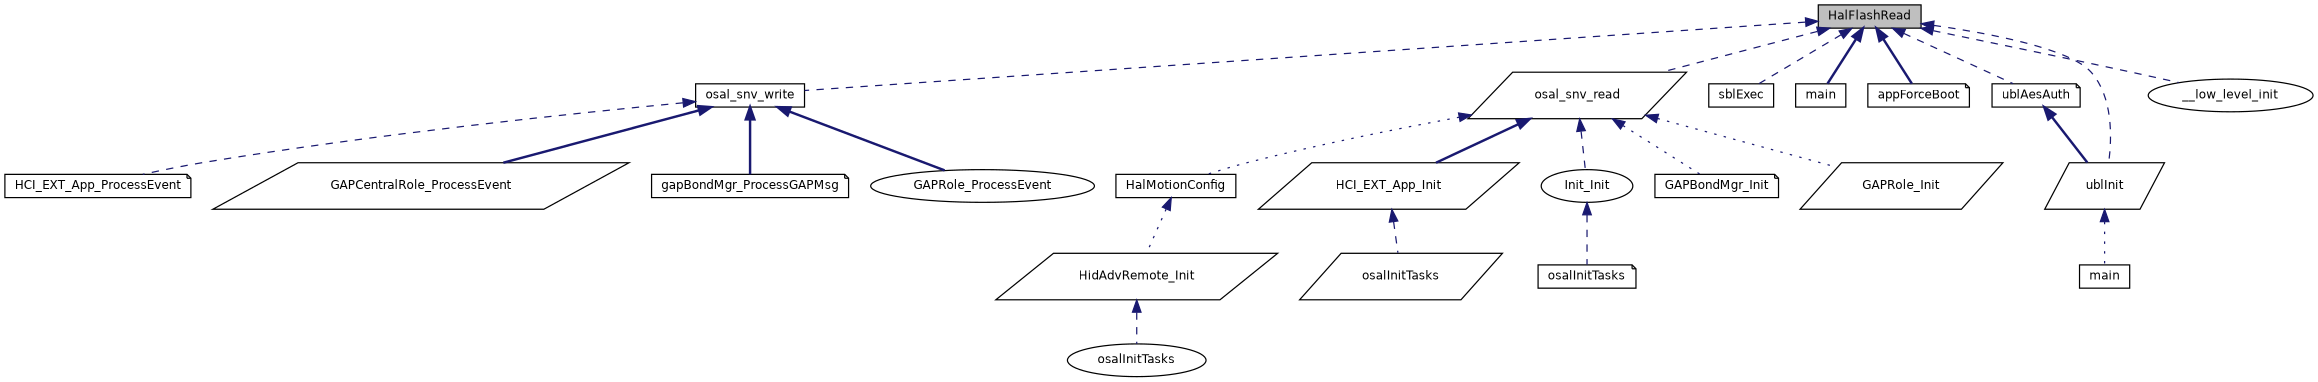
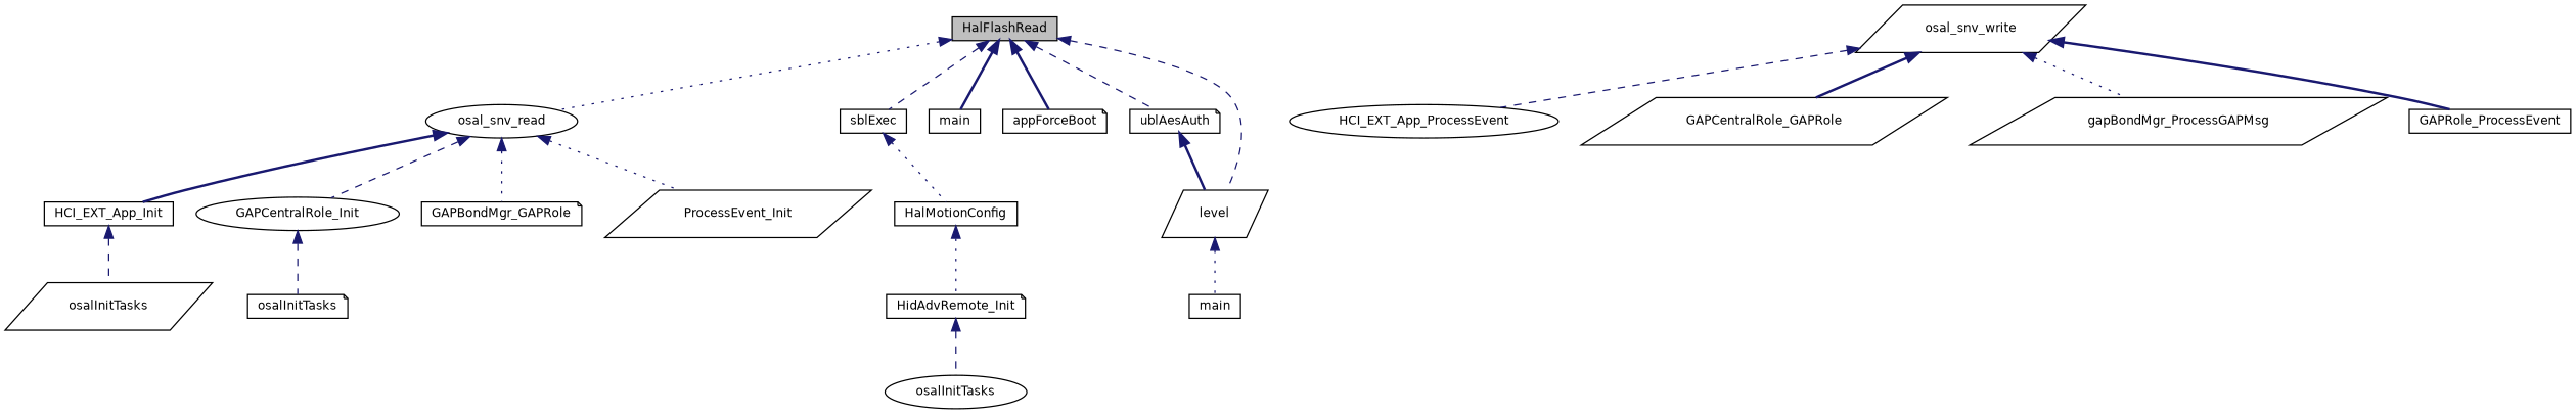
  digraph {
    rankdir=TB
    node [color=black fillcolor=white fontname=Helvetica fontsize=10 shape=box style=filled]
    edge [color=midnightblue dir=back fontname=Helvetica fontsize=10 labelfontname=Helvetica labelfontsize=10 style=dashed]
    n1 [fillcolor=grey75 fontcolor=black height=0.2 label=HalFlashRead width=0.4]
-   n2 [height=0.2 label=osal_snv_write width=0.4]
-   n3 [height=0.2 label=osal_snv_read shape=parallelogram width=0.4]
+   n2 [height=0.2 label=osal_snv_write shape=parallelogram width=0.4]
+   n3 [height=0.2 label=osal_snv_read shape=ellipse width=0.4]
    n4 [height=0.2 label=sblExec width=0.4]
    n5 [height=0.2 label=main width=0.4]
    n6 [height=0.2 label=appForceBoot shape=note width=0.4]
    n7 [height=0.2 label=ublAesAuth shape=note width=0.4]
-   n8 [height=0.2 label=ublInit shape=parallelogram width=0.4]
-   n9 [height=0.2 label=__low_level_init shape=ellipse width=0.4]
-   n10 [height=0.2 label=HCI_EXT_App_ProcessEvent shape=note width=0.4]
-   n11 [height=0.2 label=GAPCentralRole_ProcessEvent shape=parallelogram width=0.4]
-   n12 [height=0.2 label=gapBondMgr_ProcessGAPMsg shape=note width=0.4]
-   n13 [height=0.2 label=GAPRole_ProcessEvent shape=ellipse width=0.4]
+   n8 [height=0.2 label=level shape=parallelogram width=0.4]
+   n10 [height=0.2 label=HCI_EXT_App_ProcessEvent shape=ellipse width=0.4]
+   n11 [height=0.2 label=GAPCentralRole_GAPRole shape=parallelogram width=0.4]
+   n12 [height=0.2 label=gapBondMgr_ProcessGAPMsg shape=parallelogram width=0.4]
+   n13 [height=0.2 label=GAPRole_ProcessEvent width=0.4]
    n14 [height=0.2 label=HalMotionConfig width=0.4]
-   n15 [height=0.2 label=HCI_EXT_App_Init shape=parallelogram width=0.4]
-   n16 [height=0.2 label=Init_Init shape=ellipse width=0.4]
-   n17 [height=0.2 label=GAPBondMgr_Init shape=note width=0.4]
-   n18 [height=0.2 label=GAPRole_Init shape=parallelogram width=0.4]
+   n15 [height=0.2 label=HCI_EXT_App_Init width=0.4]
+   n16 [height=0.2 label=GAPCentralRole_Init shape=ellipse width=0.4]
+   n17 [height=0.2 label=GAPBondMgr_GAPRole shape=note width=0.4]
+   n18 [height=0.2 label=ProcessEvent_Init shape=parallelogram width=0.4]
    n19 [height=0.2 label=main width=0.4]
-   n20 [height=0.2 label=HidAdvRemote_Init shape=parallelogram width=0.4]
+   n20 [height=0.2 label=HidAdvRemote_Init shape=note width=0.4]
    n21 [height=0.2 label=osalInitTasks shape=parallelogram width=0.4]
    n22 [height=0.2 label=osalInitTasks shape=note width=0.4]
    n23 [height=0.2 label=osalInitTasks shape=ellipse width=0.4]
-   n1 -> n2
-   n1 -> n3
+   n1 -> n3 [style=dotted]
    n1 -> n4
    n1 -> n5 [style=bold]
    n1 -> n6 [style=bold]
    n1 -> n7
    n1 -> n8
-   n1 -> n9
    n2 -> n10
    n2 -> n11 [style=bold]
-   n2 -> n12 [style=bold]
+   n2 -> n12 [style=dotted]
    n2 -> n13 [style=bold]
-   n3 -> n14 [style=dotted]
+   n4 -> n14 [style=dotted]
    n3 -> n15 [style=bold]
    n3 -> n16
    n3 -> n17 [style=dotted]
    n3 -> n18 [style=dotted]
    n7 -> n8 [style=bold]
    n8 -> n19 [style=dotted]
    n14 -> n20 [style=dotted]
    n15 -> n21
    n16 -> n22
    n20 -> n23
  }
